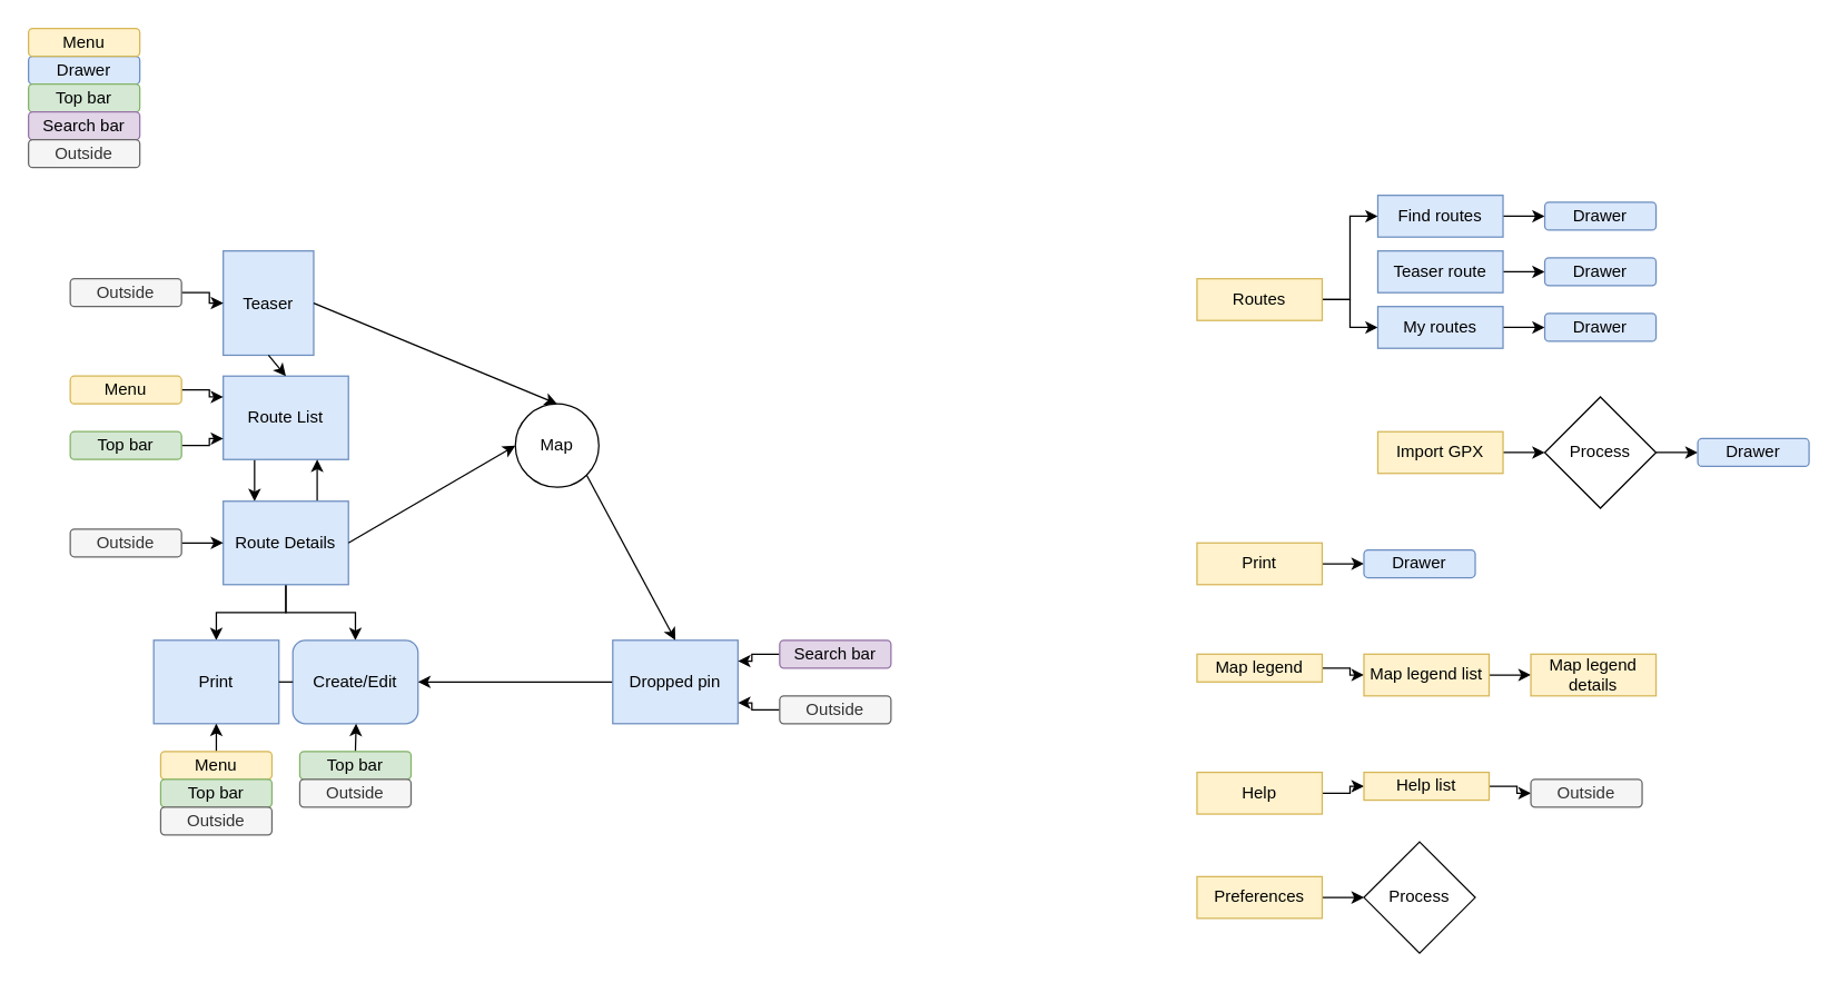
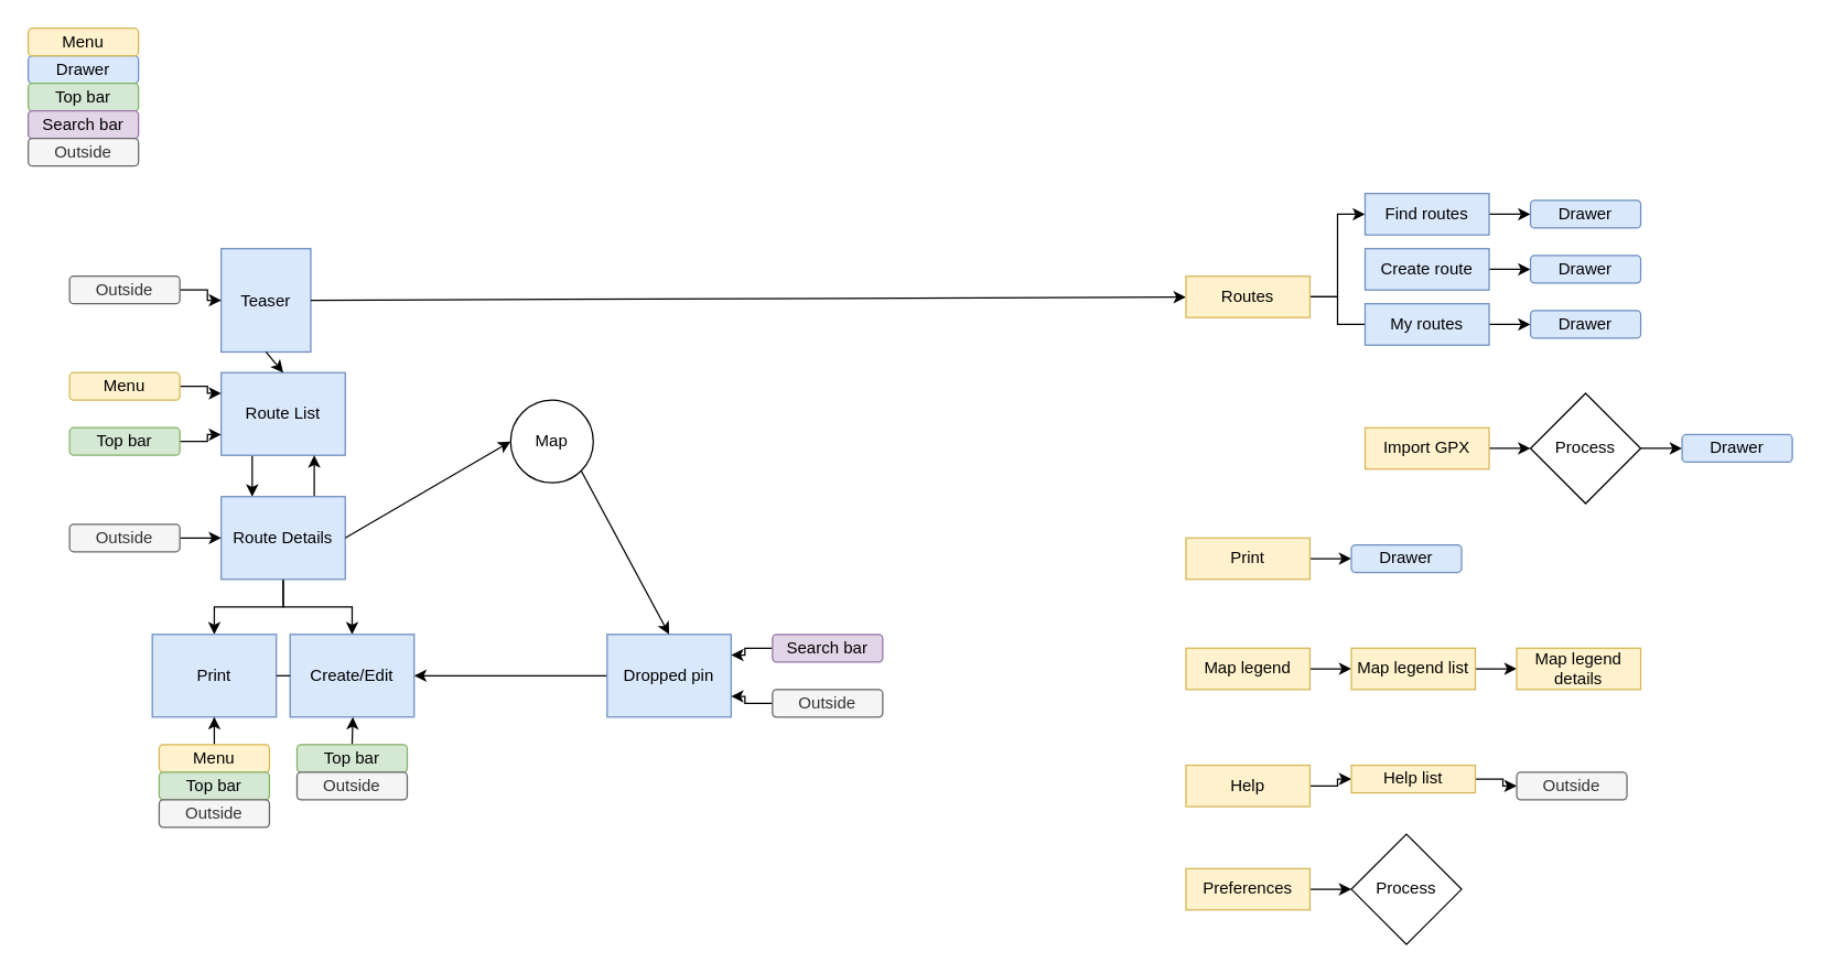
  <mxCell id="0" />
  <mxCell id="1" parent="0" />
  <mxCell id="2" value="Teaser" style="rounded=0;whiteSpace=wrap;html=1;fillColor=#dae8fc;strokeColor=#6c8ebf;" parent="1" vertex="1"><mxGeometry x="160" y="180" width="65" height="75" as="geometry" /></mxCell>
  <mxCell id="3" style="edgeStyle=orthogonalEdgeStyle;rounded=0;orthogonalLoop=1;jettySize=auto;html=1;exitX=0.25;exitY=1;exitDx=0;exitDy=0;entryX=0.25;entryY=0;entryDx=0;entryDy=0;" parent="1" source="4" target="15" edge="1"><mxGeometry relative="1" as="geometry" /></mxCell>
  <mxCell id="4" value="Route List" style="rounded=0;whiteSpace=wrap;html=1;fillColor=#dae8fc;strokeColor=#6c8ebf;" parent="1" vertex="1"><mxGeometry x="160" y="270" width="90" height="60" as="geometry" /></mxCell>
  <mxCell id="5" style="edgeStyle=orthogonalEdgeStyle;rounded=0;orthogonalLoop=1;jettySize=auto;html=1;entryX=0;entryY=0.25;entryDx=0;entryDy=0;" parent="1" source="6" target="4" edge="1"><mxGeometry relative="1" as="geometry" /></mxCell>
  <mxCell id="6" value="Menu" style="rounded=1;whiteSpace=wrap;html=1;fillColor=#fff2cc;strokeColor=#d6b656;" parent="1" vertex="1"><mxGeometry x="50" y="270" width="80" height="20" as="geometry" /></mxCell>
  <mxCell id="7" value="Drawer" style="rounded=1;whiteSpace=wrap;html=1;fillColor=#dae8fc;strokeColor=#6c8ebf;" parent="1" vertex="1"><mxGeometry y="40" width="80" height="20" as="geometry" x="20" /></mxCell>
  <mxCell id="8" value="Top bar" style="rounded=1;whiteSpace=wrap;html=1;fillColor=#d5e8d4;strokeColor=#82b366;" parent="1" vertex="1"><mxGeometry y="60" width="80" height="20" as="geometry" x="20" /></mxCell>
  <mxCell id="9" value="Map" style="ellipse;whiteSpace=wrap;html=1;" parent="1" vertex="1"><mxGeometry x="370" y="290" width="60" height="60" as="geometry" /></mxCell>
- <mxCell id="10" value="" style="endArrow=classic;html=1;exitX=1;exitY=0.5;exitDx=0;exitDy=0;entryX=0.5;entryY=0;entryDx=0;entryDy=0;" parent="1" source="2" target="9" edge="1"><mxGeometry width="50" height="50" relative="1" as="geometry"><mxPoint x="410" y="370" as="sourcePoint" /><mxPoint x="460" y="320" as="targetPoint" /></mxGeometry></mxCell>
+ <mxCell id="10" value="" style="endArrow=classic;html=1;exitX=1;exitY=0.5;exitDx=0;exitDy=0;" parent="1" source="2" target="33" edge="1"><mxGeometry width="50" height="50" relative="1" as="geometry"><mxPoint x="410" y="370" as="sourcePoint" /><mxPoint x="460" y="320" as="targetPoint" /></mxGeometry></mxCell>
  <mxCell id="11" value="" style="endArrow=classic;html=1;exitX=0.5;exitY=1;exitDx=0;exitDy=0;entryX=0.5;entryY=0;entryDx=0;entryDy=0;" parent="1" source="2" target="4" edge="1"><mxGeometry width="50" height="50" relative="1" as="geometry"><mxPoint x="260" y="220" as="sourcePoint" /><mxPoint x="444" y="220" as="targetPoint" /></mxGeometry></mxCell>
  <mxCell id="12" style="edgeStyle=orthogonalEdgeStyle;rounded=0;orthogonalLoop=1;jettySize=auto;html=1;exitX=0.75;exitY=0;exitDx=0;exitDy=0;entryX=0.75;entryY=1;entryDx=0;entryDy=0;" parent="1" source="15" target="4" edge="1"><mxGeometry relative="1" as="geometry" /></mxCell>
  <mxCell id="13" style="edgeStyle=orthogonalEdgeStyle;rounded=0;orthogonalLoop=1;jettySize=auto;html=1;exitX=0.5;exitY=1;exitDx=0;exitDy=0;entryX=0.5;entryY=0;entryDx=0;entryDy=0;" parent="1" source="15" target="30" edge="1"><mxGeometry relative="1" as="geometry" /></mxCell>
  <mxCell id="14" style="edgeStyle=orthogonalEdgeStyle;rounded=0;orthogonalLoop=1;jettySize=auto;html=1;" parent="1" source="15" target="27" edge="1"><mxGeometry relative="1" as="geometry" /></mxCell>
  <mxCell id="15" value="Route Details" style="rounded=0;whiteSpace=wrap;html=1;fillColor=#dae8fc;strokeColor=#6c8ebf;" parent="1" vertex="1"><mxGeometry x="160" y="360" width="90" height="60" as="geometry" /></mxCell>
  <mxCell id="16" value="" style="endArrow=classic;html=1;exitX=1;exitY=0.5;exitDx=0;exitDy=0;entryX=0;entryY=0.5;entryDx=0;entryDy=0;" parent="1" source="15" target="9" edge="1"><mxGeometry width="50" height="50" relative="1" as="geometry"><mxPoint x="270" y="378.79" as="sourcePoint" /><mxPoint x="467.18" y="310.003" as="targetPoint" /></mxGeometry></mxCell>
  <mxCell id="17" style="edgeStyle=orthogonalEdgeStyle;rounded=0;orthogonalLoop=1;jettySize=auto;html=1;" parent="1" source="18" target="30" edge="1"><mxGeometry relative="1" as="geometry" /></mxCell>
  <mxCell id="18" value="Menu" style="rounded=1;whiteSpace=wrap;html=1;fillColor=#fff2cc;strokeColor=#d6b656;" parent="1" vertex="1"><mxGeometry x="115" y="540" width="80" height="20" as="geometry" /></mxCell>
  <mxCell id="19" value="Menu" style="rounded=1;whiteSpace=wrap;html=1;fillColor=#fff2cc;strokeColor=#d6b656;" parent="1" vertex="1"><mxGeometry width="80" height="20" as="geometry" x="20" y="20" /></mxCell>
  <mxCell id="20" value="Search bar" style="rounded=1;whiteSpace=wrap;html=1;fillColor=#e1d5e7;strokeColor=#9673a6;" parent="1" vertex="1"><mxGeometry y="80" width="80" height="20" as="geometry" x="20" /></mxCell>
  <mxCell id="21" style="edgeStyle=orthogonalEdgeStyle;rounded=0;orthogonalLoop=1;jettySize=auto;html=1;entryX=0;entryY=0.75;entryDx=0;entryDy=0;" parent="1" source="22" target="4" edge="1"><mxGeometry relative="1" as="geometry" /></mxCell>
  <mxCell id="22" value="Top bar" style="rounded=1;whiteSpace=wrap;html=1;fillColor=#d5e8d4;strokeColor=#82b366;" parent="1" vertex="1"><mxGeometry x="50" y="310" width="80" height="20" as="geometry" /></mxCell>
  <mxCell id="23" value="Top bar" style="rounded=1;whiteSpace=wrap;html=1;fillColor=#d5e8d4;strokeColor=#82b366;" parent="1" vertex="1"><mxGeometry x="115" y="560" width="80" height="20" as="geometry" /></mxCell>
  <mxCell id="24" value="Outside" style="rounded=1;whiteSpace=wrap;html=1;fillColor=#f5f5f5;strokeColor=#666666;fontColor=#333333;" parent="1" vertex="1"><mxGeometry y="100" width="80" height="20" as="geometry" x="20" /></mxCell>
  <mxCell id="25" style="edgeStyle=orthogonalEdgeStyle;rounded=0;orthogonalLoop=1;jettySize=auto;html=1;entryX=0;entryY=0.5;entryDx=0;entryDy=0;" parent="1" source="26" target="15" edge="1"><mxGeometry relative="1" as="geometry" /></mxCell>
  <mxCell id="26" value="Outside" style="rounded=1;whiteSpace=wrap;html=1;fillColor=#f5f5f5;strokeColor=#666666;fontColor=#333333;" parent="1" vertex="1"><mxGeometry x="50" y="380" width="80" height="20" as="geometry" /></mxCell>
- <mxCell id="27" value="Create/Edit" style="whiteSpace=wrap;html=1;fillColor=#dae8fc;strokeColor=#6c8ebf;rounded=1;" parent="1" vertex="1"><mxGeometry x="210" y="460" width="90" height="60" as="geometry" /></mxCell>
+ <mxCell id="27" value="Create/Edit" style="rounded=0;whiteSpace=wrap;html=1;fillColor=#dae8fc;strokeColor=#6c8ebf;" parent="1" vertex="1"><mxGeometry x="210" y="460" width="90" height="60" as="geometry" /></mxCell>
  <mxCell id="28" style="edgeStyle=orthogonalEdgeStyle;rounded=0;orthogonalLoop=1;jettySize=auto;html=1;" parent="1" target="27" edge="1"><mxGeometry relative="1" as="geometry"><mxPoint x="255" y="540" as="sourcePoint" /></mxGeometry></mxCell>
  <mxCell id="29" value="Top bar" style="rounded=1;whiteSpace=wrap;html=1;fillColor=#d5e8d4;strokeColor=#82b366;" parent="1" vertex="1"><mxGeometry x="215" y="540" width="80" height="20" as="geometry" /></mxCell>
  <mxCell id="30" value="Print" style="rounded=0;whiteSpace=wrap;html=1;fillColor=#dae8fc;strokeColor=#6c8ebf;" parent="1" vertex="1"><mxGeometry x="110" y="460" width="90" height="60" as="geometry" /></mxCell>
  <mxCell id="31" style="edgeStyle=orthogonalEdgeStyle;rounded=0;orthogonalLoop=1;jettySize=auto;html=1;entryX=0;entryY=0.5;entryDx=0;entryDy=0;" parent="1" source="33" target="43" edge="1"><mxGeometry relative="1" as="geometry" /></mxCell>
- <mxCell id="32" style="edgeStyle=orthogonalEdgeStyle;rounded=0;orthogonalLoop=1;jettySize=auto;html=1;entryX=0;entryY=0.5;entryDx=0;entryDy=0;" parent="1" source="33" target="47" edge="1"><mxGeometry relative="1" as="geometry" /></mxCell>
+ <mxCell id="32" style="edgeStyle=orthogonalEdgeStyle;rounded=0;orthogonalLoop=1;jettySize=auto;html=1;entryX=0;entryY=0.5;entryDx=0;entryDy=0;endArrow=none;" parent="1" source="33" target="47" edge="1"><mxGeometry relative="1" as="geometry" /></mxCell>
  <mxCell id="33" value="Routes" style="rounded=0;whiteSpace=wrap;html=1;fillColor=#fff2cc;strokeColor=#d6b656;" parent="1" vertex="1"><mxGeometry x="860" y="200" width="90" height="30" as="geometry" /></mxCell>
  <mxCell id="34" style="edgeStyle=orthogonalEdgeStyle;rounded=0;orthogonalLoop=1;jettySize=auto;html=1;" parent="1" source="35" target="56" edge="1"><mxGeometry relative="1" as="geometry" /></mxCell>
  <mxCell id="35" value="Print" style="rounded=0;whiteSpace=wrap;html=1;fillColor=#fff2cc;strokeColor=#d6b656;" parent="1" vertex="1"><mxGeometry x="860" y="390" width="90" height="30" as="geometry" /></mxCell>
  <mxCell id="36" style="edgeStyle=orthogonalEdgeStyle;rounded=0;orthogonalLoop=1;jettySize=auto;html=1;entryX=0;entryY=0.5;entryDx=0;entryDy=0;" parent="1" source="37" target="58" edge="1"><mxGeometry relative="1" as="geometry" /></mxCell>
- <mxCell id="37" value="Map legend" style="rounded=0;whiteSpace=wrap;html=1;fillColor=#fff2cc;strokeColor=#d6b656;" parent="1" vertex="1"><mxGeometry x="860" y="470" width="90" height="20" as="geometry" /></mxCell>
+ <mxCell id="37" value="Map legend" style="rounded=0;whiteSpace=wrap;html=1;fillColor=#fff2cc;strokeColor=#d6b656;" parent="1" vertex="1"><mxGeometry x="860" y="470" width="90" height="30" as="geometry" /></mxCell>
  <mxCell id="38" style="edgeStyle=orthogonalEdgeStyle;rounded=0;orthogonalLoop=1;jettySize=auto;html=1;entryX=0;entryY=0.5;entryDx=0;entryDy=0;" parent="1" source="39" target="61" edge="1"><mxGeometry relative="1" as="geometry" /></mxCell>
  <mxCell id="39" value="Help" style="rounded=0;whiteSpace=wrap;html=1;fillColor=#fff2cc;strokeColor=#d6b656;" parent="1" vertex="1"><mxGeometry x="860" y="555" width="90" height="30" as="geometry" /></mxCell>
  <mxCell id="40" style="edgeStyle=orthogonalEdgeStyle;rounded=0;orthogonalLoop=1;jettySize=auto;html=1;" parent="1" source="41" target="63" edge="1"><mxGeometry relative="1" as="geometry" /></mxCell>
  <mxCell id="41" value="Preferences" style="rounded=0;whiteSpace=wrap;html=1;fillColor=#fff2cc;strokeColor=#d6b656;" parent="1" vertex="1"><mxGeometry x="860" y="630" width="90" height="30" as="geometry" /></mxCell>
  <mxCell id="42" style="edgeStyle=orthogonalEdgeStyle;rounded=0;orthogonalLoop=1;jettySize=auto;html=1;" parent="1" source="43" target="50" edge="1"><mxGeometry relative="1" as="geometry" /></mxCell>
  <mxCell id="43" value="Find routes" style="rounded=0;whiteSpace=wrap;html=1;fillColor=#dae8fc;strokeColor=#6c8ebf;" parent="1" vertex="1"><mxGeometry x="990" y="140" width="90" height="30" as="geometry" /></mxCell>
  <mxCell id="44" style="edgeStyle=orthogonalEdgeStyle;rounded=0;orthogonalLoop=1;jettySize=auto;html=1;" parent="1" source="45" target="51" edge="1"><mxGeometry relative="1" as="geometry" /></mxCell>
- <mxCell id="45" value="Teaser route" style="rounded=0;whiteSpace=wrap;html=1;fillColor=#dae8fc;strokeColor=#6c8ebf;" parent="1" vertex="1"><mxGeometry x="990" y="180" width="90" height="30" as="geometry" /></mxCell>
+ <mxCell id="45" value="Create route" style="rounded=0;whiteSpace=wrap;html=1;fillColor=#dae8fc;strokeColor=#6c8ebf;" parent="1" vertex="1"><mxGeometry x="990" y="180" width="90" height="30" as="geometry" /></mxCell>
  <mxCell id="46" style="edgeStyle=orthogonalEdgeStyle;rounded=0;orthogonalLoop=1;jettySize=auto;html=1;entryX=0;entryY=0.5;entryDx=0;entryDy=0;" parent="1" source="47" target="52" edge="1"><mxGeometry relative="1" as="geometry" /></mxCell>
  <mxCell id="47" value="My routes" style="rounded=0;whiteSpace=wrap;html=1;fillColor=#dae8fc;strokeColor=#6c8ebf;" parent="1" vertex="1"><mxGeometry x="990" y="220" width="90" height="30" as="geometry" /></mxCell>
  <mxCell id="48" style="edgeStyle=orthogonalEdgeStyle;rounded=0;orthogonalLoop=1;jettySize=auto;html=1;entryX=0;entryY=0.5;entryDx=0;entryDy=0;" parent="1" source="49" target="54" edge="1"><mxGeometry relative="1" as="geometry" /></mxCell>
  <mxCell id="49" value="Import GPX" style="rounded=0;whiteSpace=wrap;html=1;fillColor=#fff2cc;strokeColor=#d6b656;" parent="1" vertex="1"><mxGeometry x="990" y="310" width="90" height="30" as="geometry" /></mxCell>
  <mxCell id="50" value="Drawer" style="rounded=1;whiteSpace=wrap;html=1;fillColor=#dae8fc;strokeColor=#6c8ebf;" parent="1" vertex="1"><mxGeometry x="1110" y="145" width="80" height="20" as="geometry" /></mxCell>
  <mxCell id="51" value="Drawer" style="rounded=1;whiteSpace=wrap;html=1;fillColor=#dae8fc;strokeColor=#6c8ebf;" parent="1" vertex="1"><mxGeometry x="1110" y="185" width="80" height="20" as="geometry" /></mxCell>
  <mxCell id="52" value="Drawer" style="rounded=1;whiteSpace=wrap;html=1;fillColor=#dae8fc;strokeColor=#6c8ebf;" parent="1" vertex="1"><mxGeometry x="1110" y="225" width="80" height="20" as="geometry" /></mxCell>
  <mxCell id="53" style="edgeStyle=orthogonalEdgeStyle;rounded=0;orthogonalLoop=1;jettySize=auto;html=1;entryX=0;entryY=0.5;entryDx=0;entryDy=0;" parent="1" source="54" target="55" edge="1"><mxGeometry relative="1" as="geometry" /></mxCell>
  <mxCell id="54" value="Process" style="rhombus;whiteSpace=wrap;html=1;" parent="1" vertex="1"><mxGeometry x="1110" y="285" width="80" height="80" as="geometry" /></mxCell>
  <mxCell id="55" value="Drawer" style="rounded=1;whiteSpace=wrap;html=1;fillColor=#dae8fc;strokeColor=#6c8ebf;" parent="1" vertex="1"><mxGeometry x="1220" y="315" width="80" height="20" as="geometry" /></mxCell>
  <mxCell id="56" value="Drawer" style="rounded=1;whiteSpace=wrap;html=1;fillColor=#dae8fc;strokeColor=#6c8ebf;" parent="1" vertex="1"><mxGeometry x="980" y="395" width="80" height="20" as="geometry" /></mxCell>
  <mxCell id="57" style="edgeStyle=orthogonalEdgeStyle;rounded=0;orthogonalLoop=1;jettySize=auto;html=1;entryX=0;entryY=0.5;entryDx=0;entryDy=0;" parent="1" source="58" target="59" edge="1"><mxGeometry relative="1" as="geometry" /></mxCell>
  <mxCell id="58" value="Map legend list" style="rounded=0;whiteSpace=wrap;html=1;fillColor=#fff2cc;strokeColor=#d6b656;" parent="1" vertex="1"><mxGeometry x="980" y="470" width="90" height="30" as="geometry" /></mxCell>
  <mxCell id="59" value="Map legend details" style="rounded=0;whiteSpace=wrap;html=1;fillColor=#fff2cc;strokeColor=#d6b656;" parent="1" vertex="1"><mxGeometry x="1100" y="470" width="90" height="30" as="geometry" /></mxCell>
  <mxCell id="60" style="edgeStyle=orthogonalEdgeStyle;rounded=0;orthogonalLoop=1;jettySize=auto;html=1;entryX=0;entryY=0.5;entryDx=0;entryDy=0;" parent="1" source="61" target="62" edge="1"><mxGeometry relative="1" as="geometry" /></mxCell>
  <mxCell id="61" value="Help list" style="rounded=0;whiteSpace=wrap;html=1;fillColor=#fff2cc;strokeColor=#d6b656;" parent="1" vertex="1"><mxGeometry x="980" y="555" width="90" height="20" as="geometry" /></mxCell>
  <mxCell id="62" value="Outside" style="rounded=1;whiteSpace=wrap;html=1;fillColor=#f5f5f5;strokeColor=#666666;fontColor=#333333;" parent="1" vertex="1"><mxGeometry x="1100" y="560" width="80" height="20" as="geometry" /></mxCell>
  <mxCell id="63" value="Process" style="rhombus;whiteSpace=wrap;html=1;" parent="1" vertex="1"><mxGeometry x="980" y="605" width="80" height="80" as="geometry" /></mxCell>
  <mxCell id="64" style="edgeStyle=orthogonalEdgeStyle;rounded=0;orthogonalLoop=1;jettySize=auto;html=1;entryX=1;entryY=0.5;entryDx=0;entryDy=0;" parent="1" source="65" target="27" edge="1"><mxGeometry relative="1" as="geometry" /></mxCell>
  <mxCell id="65" value="Dropped pin" style="rounded=0;whiteSpace=wrap;html=1;fillColor=#dae8fc;strokeColor=#6c8ebf;" parent="1" vertex="1"><mxGeometry x="440" y="460" width="90" height="60" as="geometry" /></mxCell>
  <mxCell id="66" value="" style="endArrow=classic;html=1;exitX=1;exitY=1;exitDx=0;exitDy=0;entryX=0.5;entryY=0;entryDx=0;entryDy=0;" parent="1" source="9" target="65" edge="1"><mxGeometry width="50" height="50" relative="1" as="geometry"><mxPoint x="260" y="220" as="sourcePoint" /><mxPoint x="410" y="300" as="targetPoint" /></mxGeometry></mxCell>
  <mxCell id="67" style="edgeStyle=orthogonalEdgeStyle;rounded=0;orthogonalLoop=1;jettySize=auto;html=1;entryX=1;entryY=0.25;entryDx=0;entryDy=0;" parent="1" source="68" target="65" edge="1"><mxGeometry relative="1" as="geometry" /></mxCell>
  <mxCell id="68" value="Search bar" style="rounded=1;whiteSpace=wrap;html=1;fillColor=#e1d5e7;strokeColor=#9673a6;" parent="1" vertex="1"><mxGeometry x="560" y="460" width="80" height="20" as="geometry" /></mxCell>
  <mxCell id="69" style="edgeStyle=orthogonalEdgeStyle;rounded=0;orthogonalLoop=1;jettySize=auto;html=1;entryX=1;entryY=0.75;entryDx=0;entryDy=0;" parent="1" source="70" target="65" edge="1"><mxGeometry relative="1" as="geometry" /></mxCell>
  <mxCell id="70" value="Outside" style="rounded=1;whiteSpace=wrap;html=1;fillColor=#f5f5f5;strokeColor=#666666;fontColor=#333333;" parent="1" vertex="1"><mxGeometry x="560" y="500" width="80" height="20" as="geometry" /></mxCell>
  <mxCell id="71" value="" style="endArrow=none;html=1;exitX=1;exitY=0.5;exitDx=0;exitDy=0;entryX=0;entryY=0.5;entryDx=0;entryDy=0;" parent="1" source="30" target="27" edge="1"><mxGeometry width="50" height="50" relative="1" as="geometry"><mxPoint x="360" y="350" as="sourcePoint" /><mxPoint x="410" y="300" as="targetPoint" /></mxGeometry></mxCell>
  <mxCell id="72" style="edgeStyle=orthogonalEdgeStyle;rounded=0;orthogonalLoop=1;jettySize=auto;html=1;" parent="1" source="73" target="2" edge="1"><mxGeometry relative="1" as="geometry" /></mxCell>
  <mxCell id="73" value="Outside" style="rounded=1;whiteSpace=wrap;html=1;fillColor=#f5f5f5;strokeColor=#666666;fontColor=#333333;" parent="1" vertex="1"><mxGeometry x="50" y="200" width="80" height="20" as="geometry" /></mxCell>
  <mxCell id="74" value="Outside" style="rounded=1;whiteSpace=wrap;html=1;fillColor=#f5f5f5;strokeColor=#666666;fontColor=#333333;" parent="1" vertex="1"><mxGeometry x="115" y="580" width="80" height="20" as="geometry" /></mxCell>
  <mxCell id="75" value="Outside" style="rounded=1;whiteSpace=wrap;html=1;fillColor=#f5f5f5;strokeColor=#666666;fontColor=#333333;" parent="1" vertex="1"><mxGeometry x="215" y="560" width="80" height="20" as="geometry" /></mxCell>
